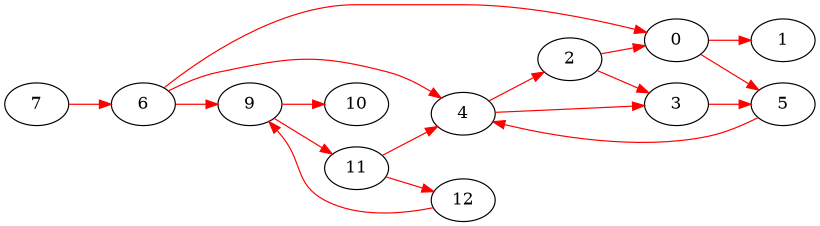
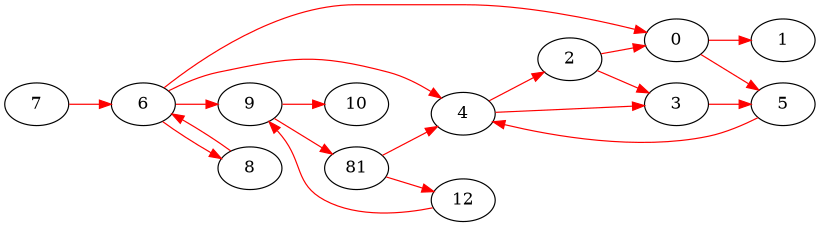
  digraph {
    rankdir=LR
    edge [color=red]
    4
    2
    3
    0
    5
    1
    6
+   8
    9
-   11
+   11 [label=81]
    10
    12
    7
    4 -> 2
    4 -> 3
    2 -> 3
    2 -> 0
    3 -> 5
    0 -> 5
    0 -> 1
    5 -> 4
    6 -> 4
    6 -> 0
+   6 -> 8
    6 -> 9
+   8 -> 6
    9 -> 11
    9 -> 10
    11 -> 4
    11 -> 12
    12 -> 9
    7 -> 6
  }
